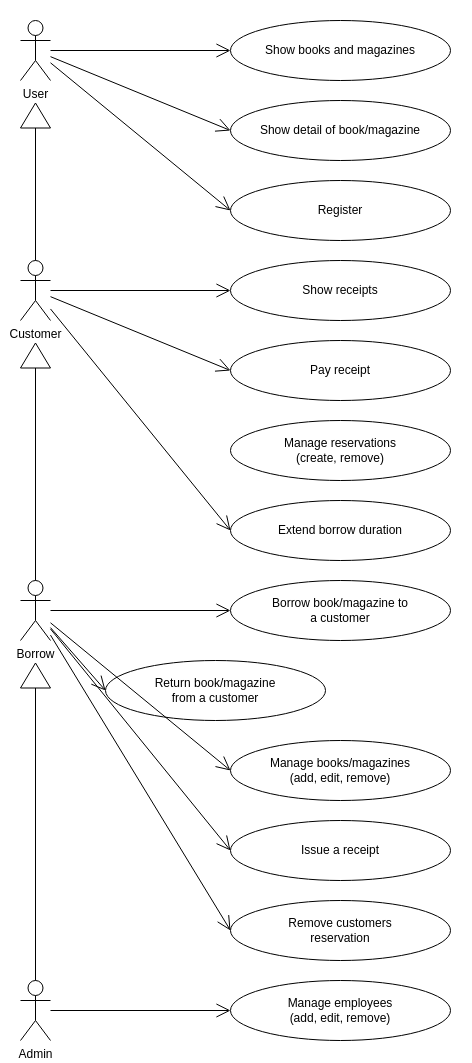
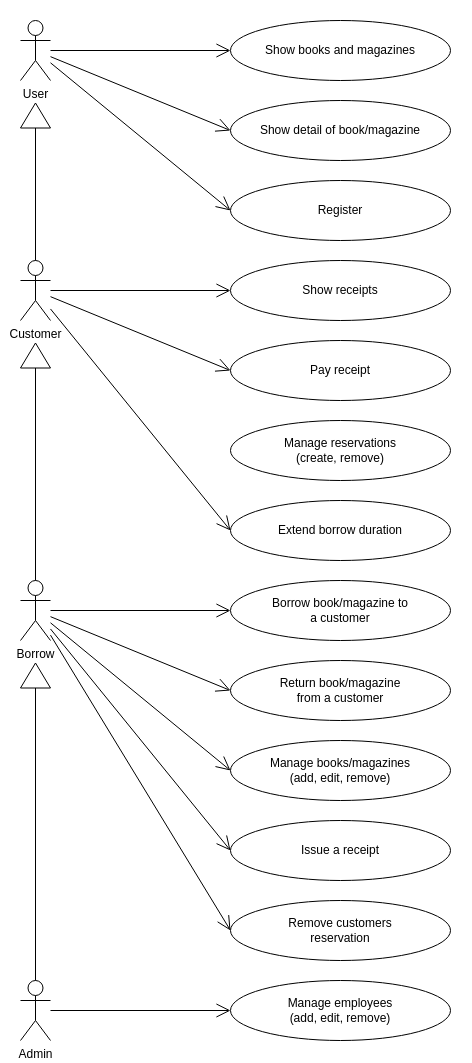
  <mxCell id="0" />
  <mxCell id="1" parent="0" />
  <mxCell id="2" value="Customer" style="shape=umlActor;verticalLabelPosition=bottom;verticalAlign=top;html=1;outlineConnect=0;" parent="1" vertex="1"><mxGeometry x="20" y="260" width="30" height="60" as="geometry" /></mxCell>
  <mxCell id="3" value="Borrow" style="shape=umlActor;verticalLabelPosition=bottom;verticalAlign=top;html=1;outlineConnect=0;" parent="1" vertex="1"><mxGeometry x="20" y="580" width="30" height="60" as="geometry" /></mxCell>
  <mxCell id="4" value="User" style="shape=umlActor;verticalLabelPosition=bottom;verticalAlign=top;html=1;outlineConnect=0;" parent="1" vertex="1"><mxGeometry x="20" y="20" width="30" height="60" as="geometry" /></mxCell>
  <mxCell id="5" value="Show books and magazines" style="ellipse;whiteSpace=wrap;html=1;" parent="1" vertex="1"><mxGeometry x="230" y="20" width="220" height="60" as="geometry" /></mxCell>
  <mxCell id="6" value="Show detail of book/magazine" style="ellipse;whiteSpace=wrap;html=1;" parent="1" vertex="1"><mxGeometry x="230" y="100" width="220" height="60" as="geometry" /></mxCell>
  <mxCell id="7" value="Manage books/magazines&lt;br&gt;(add, edit, remove)" style="ellipse;whiteSpace=wrap;html=1;" parent="1" vertex="1"><mxGeometry x="230" y="740" width="220" height="60" as="geometry" /></mxCell>
  <mxCell id="8" value="Borrow book/magazine to&lt;br&gt;a customer" style="ellipse;whiteSpace=wrap;html=1;" parent="1" vertex="1"><mxGeometry x="230" y="580" width="220" height="60" as="geometry" /></mxCell>
- <mxCell id="9" value="Return book/magazine&lt;br&gt;from a customer" style="ellipse;whiteSpace=wrap;html=1;" parent="1" vertex="1"><mxGeometry x="105" y="660" width="220" height="60" as="geometry" /></mxCell>
+ <mxCell id="9" value="Return book/magazine&lt;br&gt;from a customer" style="ellipse;whiteSpace=wrap;html=1;" parent="1" vertex="1"><mxGeometry x="230" y="660" width="220" height="60" as="geometry" /></mxCell>
  <mxCell id="10" value="Show receipts" style="ellipse;whiteSpace=wrap;html=1;" parent="1" vertex="1"><mxGeometry x="230" y="260" width="220" height="60" as="geometry" /></mxCell>
  <mxCell id="11" value="Register" style="ellipse;whiteSpace=wrap;html=1;" parent="1" vertex="1"><mxGeometry x="230" y="180" width="220" height="60" as="geometry" /></mxCell>
  <mxCell id="12" value="Pay receipt" style="ellipse;whiteSpace=wrap;html=1;" parent="1" vertex="1"><mxGeometry x="230" y="340" width="220" height="60" as="geometry" /></mxCell>
  <mxCell id="13" value="Issue a receipt" style="ellipse;whiteSpace=wrap;html=1;" parent="1" vertex="1"><mxGeometry x="230" y="820" width="220" height="60" as="geometry" /></mxCell>
  <mxCell id="14" value="" style="triangle;whiteSpace=wrap;html=1;rotation=-90;" parent="1" vertex="1"><mxGeometry x="22.5" y="100" width="25" height="30" as="geometry" /></mxCell>
  <mxCell id="15" value="" style="triangle;whiteSpace=wrap;html=1;rotation=-90;" parent="1" vertex="1"><mxGeometry x="22.5" y="340" width="25" height="30" as="geometry" /></mxCell>
  <mxCell id="16" value="" style="endArrow=none;html=1;rounded=0;exitX=0;exitY=0.5;exitDx=0;exitDy=0;" parent="1" source="14" target="2" edge="1"><mxGeometry width="50" height="50" relative="1" as="geometry"><mxPoint x="180" y="290" as="sourcePoint" /><mxPoint x="230" y="240" as="targetPoint" /></mxGeometry></mxCell>
  <mxCell id="17" value="" style="endArrow=none;html=1;rounded=0;exitX=0.5;exitY=0;exitDx=0;exitDy=0;exitPerimeter=0;entryX=0;entryY=0.5;entryDx=0;entryDy=0;" parent="1" source="3" target="15" edge="1"><mxGeometry width="50" height="50" relative="1" as="geometry"><mxPoint x="180" y="500" as="sourcePoint" /><mxPoint x="230" y="450" as="targetPoint" /></mxGeometry></mxCell>
  <mxCell id="18" value="" style="endArrow=open;endFill=1;endSize=12;html=1;rounded=0;" parent="1" source="4" target="5" edge="1"><mxGeometry width="160" relative="1" as="geometry"><mxPoint x="120" y="180" as="sourcePoint" /><mxPoint x="280" y="180" as="targetPoint" /></mxGeometry></mxCell>
  <mxCell id="19" value="" style="endArrow=open;endFill=1;endSize=12;html=1;rounded=0;entryX=0;entryY=0.5;entryDx=0;entryDy=0;" parent="1" source="4" target="6" edge="1"><mxGeometry width="160" relative="1" as="geometry"><mxPoint x="60" y="60" as="sourcePoint" /><mxPoint x="240" y="60" as="targetPoint" /></mxGeometry></mxCell>
  <mxCell id="20" value="" style="endArrow=open;endFill=1;endSize=12;html=1;rounded=0;entryX=0;entryY=0.5;entryDx=0;entryDy=0;" parent="1" source="3" target="8" edge="1"><mxGeometry width="160" relative="1" as="geometry"><mxPoint x="60" y="72" as="sourcePoint" /><mxPoint x="240" y="220" as="targetPoint" /></mxGeometry></mxCell>
  <mxCell id="21" value="" style="endArrow=open;endFill=1;endSize=12;html=1;rounded=0;entryX=0;entryY=0.5;entryDx=0;entryDy=0;" parent="1" source="3" target="9" edge="1"><mxGeometry width="160" relative="1" as="geometry"><mxPoint x="60" y="300" as="sourcePoint" /><mxPoint x="240" y="300" as="targetPoint" /></mxGeometry></mxCell>
  <mxCell id="22" value="" style="endArrow=open;endFill=1;endSize=12;html=1;rounded=0;entryX=0;entryY=0.5;entryDx=0;entryDy=0;" parent="1" source="2" target="10" edge="1"><mxGeometry width="160" relative="1" as="geometry"><mxPoint x="60" y="306" as="sourcePoint" /><mxPoint x="240" y="380" as="targetPoint" /></mxGeometry></mxCell>
  <mxCell id="23" value="" style="endArrow=open;endFill=1;endSize=12;html=1;rounded=0;entryX=0;entryY=0.5;entryDx=0;entryDy=0;" parent="1" source="2" target="12" edge="1"><mxGeometry width="160" relative="1" as="geometry"><mxPoint x="60" y="312" as="sourcePoint" /><mxPoint x="240" y="460" as="targetPoint" /></mxGeometry></mxCell>
  <mxCell id="24" value="" style="endArrow=open;endFill=1;endSize=12;html=1;rounded=0;entryX=0;entryY=0.5;entryDx=0;entryDy=0;" parent="1" source="3" target="7" edge="1"><mxGeometry width="160" relative="1" as="geometry"><mxPoint x="60" y="478" as="sourcePoint" /><mxPoint x="240" y="700" as="targetPoint" /></mxGeometry></mxCell>
  <mxCell id="25" value="" style="endArrow=open;endFill=1;endSize=12;html=1;rounded=0;entryX=0;entryY=0.5;entryDx=0;entryDy=0;" parent="1" source="3" target="13" edge="1"><mxGeometry width="160" relative="1" as="geometry"><mxPoint x="60" y="786" as="sourcePoint" /><mxPoint x="240" y="860" as="targetPoint" /></mxGeometry></mxCell>
  <mxCell id="26" value="Manage reservations&lt;br&gt;(create, remove)" style="ellipse;whiteSpace=wrap;html=1;" parent="1" vertex="1"><mxGeometry x="230" y="420" width="220" height="60" as="geometry" /></mxCell>
  <mxCell id="27" value="Extend borrow duration" style="ellipse;whiteSpace=wrap;html=1;" parent="1" vertex="1"><mxGeometry x="230" y="500" width="220" height="60" as="geometry" /></mxCell>
  <mxCell id="28" value="" style="endArrow=open;endFill=1;endSize=12;html=1;rounded=0;entryX=0;entryY=0.5;entryDx=0;entryDy=0;" parent="1" source="2" target="27" edge="1"><mxGeometry width="160" relative="1" as="geometry"><mxPoint x="60" y="325" as="sourcePoint" /><mxPoint x="240" y="620" as="targetPoint" /></mxGeometry></mxCell>
  <mxCell id="29" value="" style="endArrow=open;endFill=1;endSize=12;html=1;rounded=0;entryX=0;entryY=0.5;entryDx=0;entryDy=0;" parent="1" source="4" target="11" edge="1"><mxGeometry width="160" relative="1" as="geometry"><mxPoint x="60" y="66" as="sourcePoint" /><mxPoint x="240" y="140" as="targetPoint" /></mxGeometry></mxCell>
  <mxCell id="30" value="Admin" style="shape=umlActor;verticalLabelPosition=bottom;verticalAlign=top;html=1;outlineConnect=0;" parent="1" vertex="1"><mxGeometry x="20" y="980" width="30" height="60" as="geometry" /></mxCell>
  <mxCell id="31" value="Manage employees&lt;br&gt;(add, edit, remove)" style="ellipse;whiteSpace=wrap;html=1;" parent="1" vertex="1"><mxGeometry x="230" y="980" width="220" height="60" as="geometry" /></mxCell>
  <mxCell id="32" value="" style="triangle;whiteSpace=wrap;html=1;rotation=-90;" parent="1" vertex="1"><mxGeometry x="22.5" y="660" width="25" height="30" as="geometry" /></mxCell>
  <mxCell id="33" value="" style="endArrow=none;html=1;rounded=0;entryX=0;entryY=0.5;entryDx=0;entryDy=0;" parent="1" source="30" target="32" edge="1"><mxGeometry width="50" height="50" relative="1" as="geometry"><mxPoint x="45" y="750" as="sourcePoint" /><mxPoint x="45" y="377" as="targetPoint" /></mxGeometry></mxCell>
  <mxCell id="34" value="" style="endArrow=open;endFill=1;endSize=12;html=1;rounded=0;entryX=0;entryY=0.5;entryDx=0;entryDy=0;" parent="1" source="30" target="31" edge="1"><mxGeometry width="160" relative="1" as="geometry"><mxPoint x="60" y="866" as="sourcePoint" /><mxPoint x="240" y="940" as="targetPoint" /></mxGeometry></mxCell>
  <mxCell id="35" value="Remove customers&lt;br&gt;reservation" style="ellipse;whiteSpace=wrap;html=1;" parent="1" vertex="1"><mxGeometry x="230" y="900" width="220" height="60" as="geometry" /></mxCell>
  <mxCell id="36" value="" style="endArrow=open;endFill=1;endSize=12;html=1;rounded=0;entryX=0;entryY=0.5;entryDx=0;entryDy=0;" parent="1" source="3" target="35" edge="1"><mxGeometry width="160" relative="1" as="geometry"><mxPoint x="60" y="638" as="sourcePoint" /><mxPoint x="240" y="860" as="targetPoint" /></mxGeometry></mxCell>
